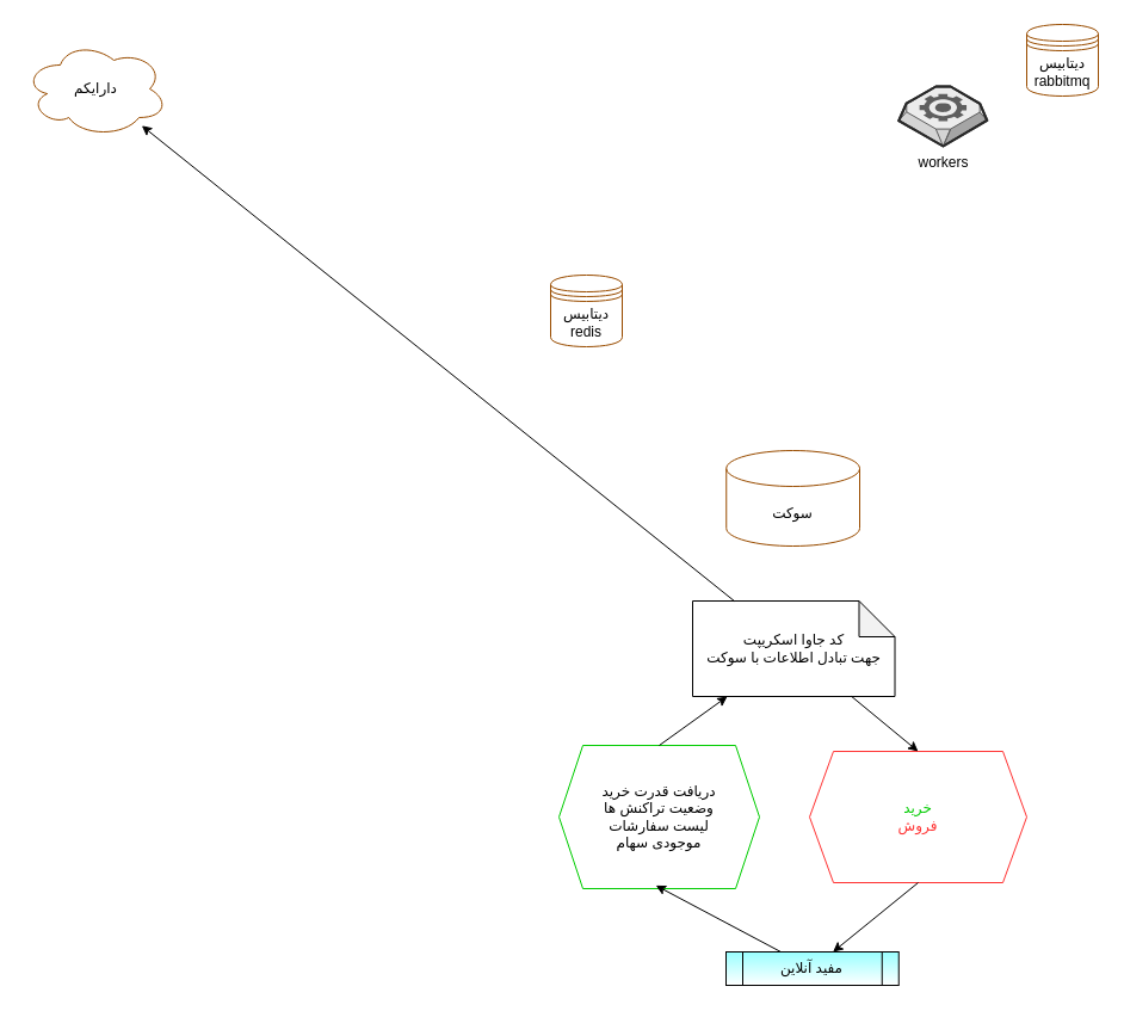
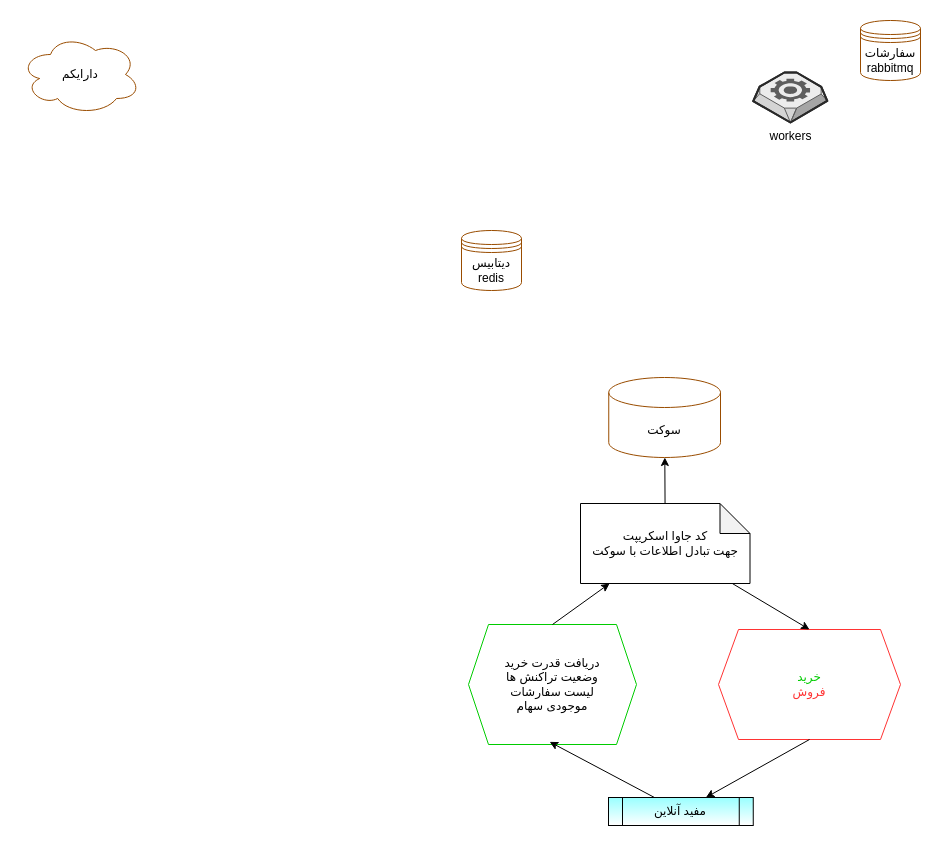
  <mxCell id="0" />
  <mxCell id="1" parent="0" />
- <mxCell id="2" value="&lt;font color=&quot;#00cc00&quot;&gt;خرید&lt;br&gt;&lt;/font&gt;&lt;font color=&quot;#ff3333&quot;&gt;فروش&lt;/font&gt;" style="shape=hexagon;perimeter=hexagonPerimeter2;whiteSpace=wrap;html=1;fixedSize=1;shadow=0;fontFamily=Helvetica;fontSize=12;fontColor=#000000;align=center;strokeColor=#FF3333;strokeWidth=1;fillColor=#ffffff;" parent="1" vertex="1"><mxGeometry x="678" y="629" width="182" height="110" as="geometry" /></mxCell>
+ <mxCell id="2" value="&lt;font color=&quot;#00cc00&quot;&gt;خرید&lt;br&gt;&lt;/font&gt;&lt;font color=&quot;#ff3333&quot;&gt;فروش&lt;/font&gt;" style="shape=hexagon;perimeter=hexagonPerimeter2;whiteSpace=wrap;html=1;fixedSize=1;shadow=0;fontFamily=Helvetica;fontSize=12;fontColor=#000000;align=center;strokeColor=#FF3333;strokeWidth=1;fillColor=#ffffff;" parent="1" vertex="1"><mxGeometry x="718" y="629" width="182" height="110" as="geometry" /></mxCell>
  <mxCell id="3" value="مفید آنلاین" style="shape=process;whiteSpace=wrap;html=1;backgroundOutline=1;shadow=0;fontFamily=Helvetica;fontSize=12;fontColor=#000000;align=center;strokeColor=#000000;strokeWidth=1;gradientColor=#ffffff;fillColor=#99FFFF;" parent="1" vertex="1"><mxGeometry x="608" y="797" width="144.75" height="28" as="geometry" /></mxCell>
  <mxCell id="4" value="دریافت قدرت خرید&lt;br&gt;وضعیت تراکنش ها&lt;br&gt;لیست سفارشات&lt;br&gt;موجودی سهام" style="shape=hexagon;perimeter=hexagonPerimeter2;whiteSpace=wrap;html=1;fixedSize=1;fontFamily=Helvetica;fontSize=12;fontColor=#000000;align=center;strokeColor=#00CC00;fillColor=#ffffff;" vertex="1" parent="1"><mxGeometry x="468" y="624" width="168" height="120" as="geometry" /></mxCell>
  <mxCell id="5" value="" style="endArrow=classic;html=1;exitX=0.5;exitY=1;exitDx=0;exitDy=0;" edge="1" parent="1" source="2" target="3"><mxGeometry width="50" height="50" relative="1" as="geometry"><mxPoint x="741" y="741" as="sourcePoint" /><mxPoint x="805" y="713" as="targetPoint" /></mxGeometry></mxCell>
  <mxCell id="6" value="کد جاوا اسکریپت&lt;br&gt;جهت تبادل اطلاعات با سوکت" style="shape=note;whiteSpace=wrap;html=1;backgroundOutline=1;darkOpacity=0.05;fontFamily=Helvetica;fontSize=12;fontColor=#000000;align=center;strokeColor=#000000;fillColor=#ffffff;" vertex="1" parent="1"><mxGeometry x="580" y="503" width="169.5" height="80" as="geometry" /></mxCell>
  <mxCell id="7" value="" style="endArrow=classic;html=1;exitX=0.5;exitY=0;exitDx=0;exitDy=0;" edge="1" parent="1" source="4" target="6"><mxGeometry width="50" height="50" relative="1" as="geometry"><mxPoint x="755" y="686" as="sourcePoint" /><mxPoint x="805" y="636" as="targetPoint" /></mxGeometry></mxCell>
  <mxCell id="8" value="" style="endArrow=classic;html=1;entryX=0.5;entryY=0;entryDx=0;entryDy=0;" edge="1" parent="1" source="6" target="2"><mxGeometry width="50" height="50" relative="1" as="geometry"><mxPoint x="755" y="686" as="sourcePoint" /><mxPoint x="805" y="636" as="targetPoint" /></mxGeometry></mxCell>
  <mxCell id="9" value="" style="endArrow=classic;html=1;entryX=0.483;entryY=0.978;entryDx=0;entryDy=0;entryPerimeter=0;" edge="1" parent="1" source="3" target="4"><mxGeometry width="50" height="50" relative="1" as="geometry"><mxPoint x="755" y="686" as="sourcePoint" /><mxPoint x="805" y="636" as="targetPoint" /></mxGeometry></mxCell>
  <mxCell id="10" value="سوکت" style="shape=cylinder3;whiteSpace=wrap;html=1;boundedLbl=1;backgroundOutline=1;size=15;fontFamily=Helvetica;fontSize=12;fontColor=#000000;align=center;strokeColor=#994C00;fillColor=#ffffff;" vertex="1" parent="1"><mxGeometry x="608.25" y="377" width="111.75" height="80" as="geometry" /></mxCell>
- <mxCell id="11" value="" style="endArrow=classic;html=1;" edge="1" parent="1" source="6" target="15"><mxGeometry width="50" height="50" relative="1" as="geometry"><mxPoint x="755" y="483" as="sourcePoint" /><mxPoint x="805" y="433" as="targetPoint" /></mxGeometry></mxCell>
+ <mxCell id="11" value="" style="endArrow=classic;html=1;" edge="1" parent="1" source="6" target="10"><mxGeometry width="50" height="50" relative="1" as="geometry"><mxPoint x="755" y="483" as="sourcePoint" /><mxPoint x="805" y="433" as="targetPoint" /></mxGeometry></mxCell>
  <mxCell id="12" value="دیتابیس&lt;br&gt;redis" style="shape=datastore;whiteSpace=wrap;html=1;strokeColor=#994C00;fillColor=#FFFFFF;gradientColor=#ffffff;" vertex="1" parent="1"><mxGeometry x="461" y="230" width="60" height="60" as="geometry" /></mxCell>
  <mxCell id="13" value="workers" style="verticalLabelPosition=bottom;html=1;verticalAlign=top;strokeWidth=1;align=center;outlineConnect=0;dashed=0;outlineConnect=0;shape=mxgraph.aws3d.worker;fillColor=#ECECEC;strokeColor=#5E5E5E;aspect=fixed;" vertex="1" parent="1"><mxGeometry x="752.75" y="72" width="74" height="50" as="geometry" /></mxCell>
- <mxCell id="14" value="دیتابیس&lt;br&gt;rabbitmq" style="shape=datastore;whiteSpace=wrap;html=1;strokeColor=#994C00;fillColor=#FFFFFF;gradientColor=#ffffff;" vertex="1" parent="1"><mxGeometry x="860" y="20" width="60" height="60" as="geometry" /></mxCell>
+ <mxCell id="14" value="سفارشات&lt;br&gt;rabbitmq" style="shape=datastore;whiteSpace=wrap;html=1;strokeColor=#994C00;fillColor=#FFFFFF;gradientColor=#ffffff;" vertex="1" parent="1"><mxGeometry x="860" y="20" width="60" height="60" as="geometry" /></mxCell>
  <mxCell id="15" value="دارایکم" style="ellipse;shape=cloud;whiteSpace=wrap;html=1;strokeColor=#994C00;fillColor=#FFFFFF;gradientColor=#ffffff;" vertex="1" parent="1"><mxGeometry x="20" y="34" width="120" height="80" as="geometry" /></mxCell>
